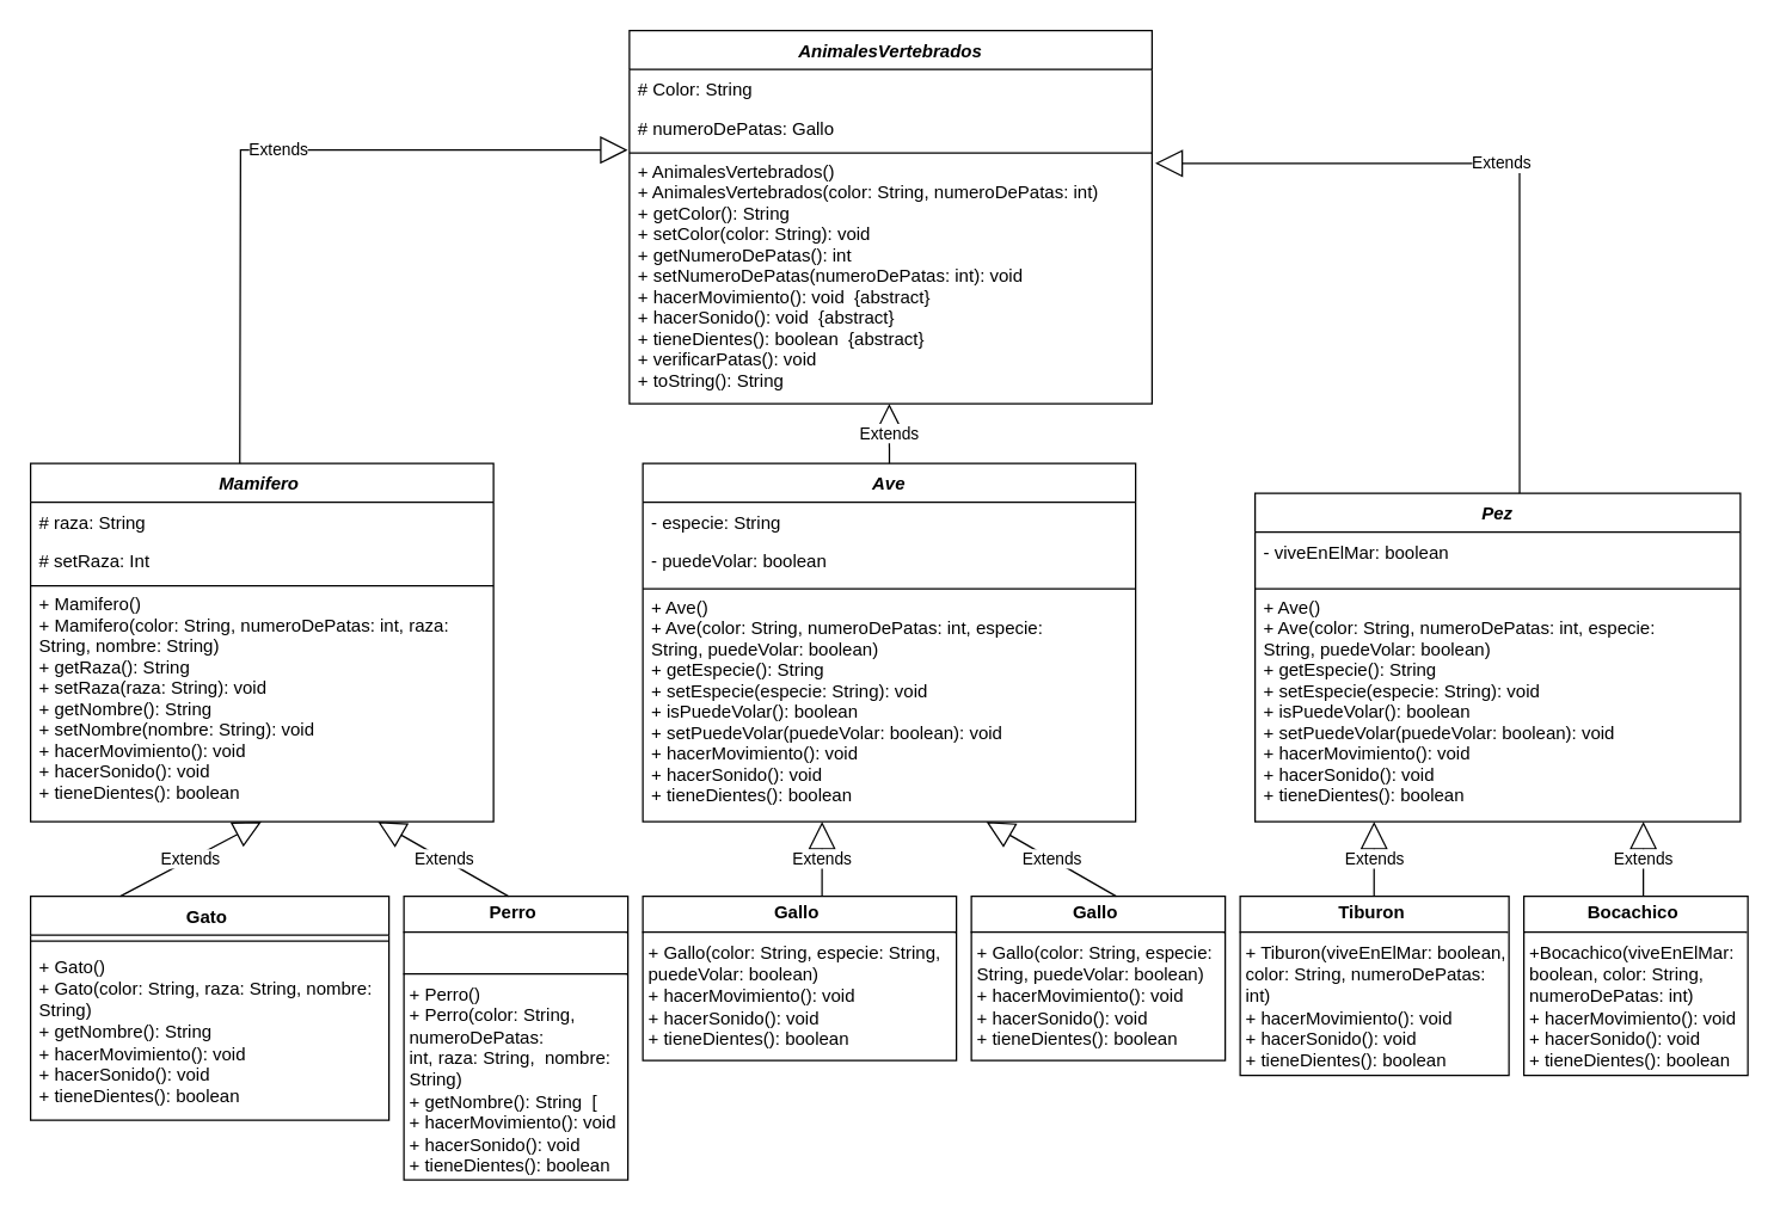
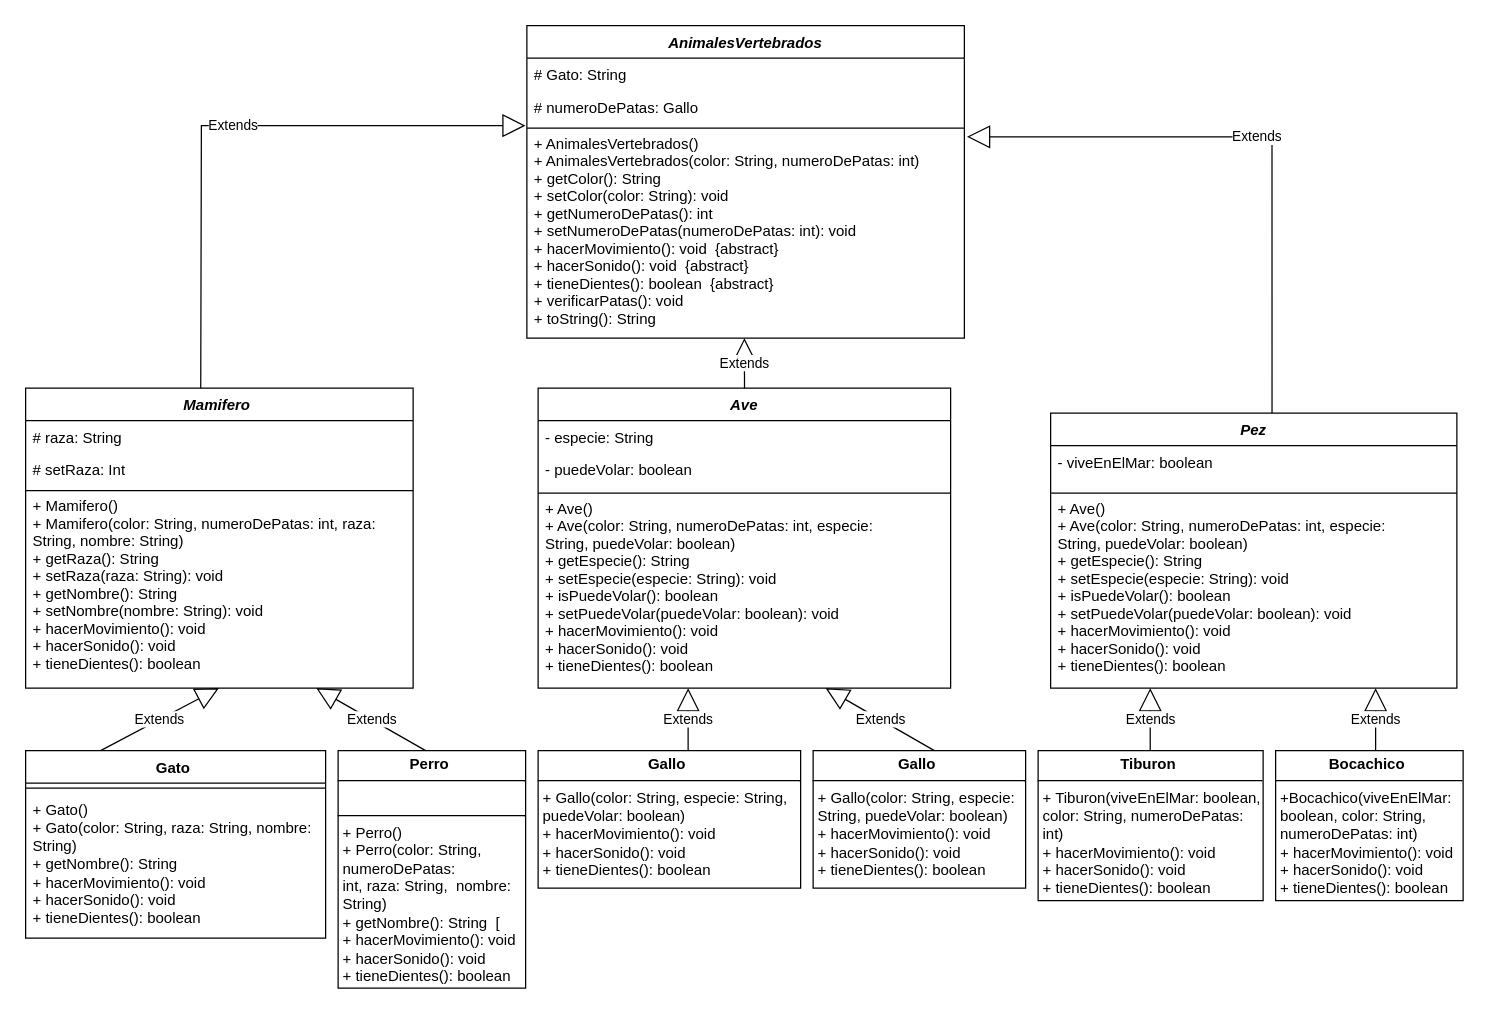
  <mxCell id="0" />
  <mxCell id="1" parent="0" />
  <mxCell id="2" value="AnimalesVertebrados" style="swimlane;fontStyle=3;align=center;verticalAlign=top;childLayout=stackLayout;horizontal=1;startSize=26;horizontalStack=0;resizeParent=1;resizeLast=0;collapsible=1;marginBottom=0;rounded=0;shadow=0;strokeWidth=1;" parent="1" vertex="1"><mxGeometry x="421" y="20" width="350" height="250" as="geometry"><mxRectangle x="230" y="140" width="160" height="26" as="alternateBounds" /></mxGeometry></mxCell>
- <mxCell id="3" value="# Color: String" style="text;align=left;verticalAlign=top;spacingLeft=4;spacingRight=4;overflow=hidden;rotatable=0;points=[[0,0.5],[1,0.5]];portConstraint=eastwest;fontStyle=0" parent="2" vertex="1"><mxGeometry y="26" width="350" height="26" as="geometry" /></mxCell>
+ <mxCell id="3" value="# Gato: String" style="text;align=left;verticalAlign=top;spacingLeft=4;spacingRight=4;overflow=hidden;rotatable=0;points=[[0,0.5],[1,0.5]];portConstraint=eastwest;fontStyle=0" parent="2" vertex="1"><mxGeometry y="26" width="350" height="26" as="geometry" /></mxCell>
  <mxCell id="4" value="# numeroDePatas: Gallo" style="text;align=left;verticalAlign=top;spacingLeft=4;spacingRight=4;overflow=hidden;rotatable=0;points=[[0,0.5],[1,0.5]];portConstraint=eastwest;rounded=0;shadow=0;html=0;fontColor=default;labelBackgroundColor=none;textShadow=0;fontStyle=0" parent="2" vertex="1"><mxGeometry y="52" width="350" height="26" as="geometry" /></mxCell>
  <mxCell id="5" value="" style="line;html=1;strokeWidth=1;align=left;verticalAlign=middle;spacingTop=-1;spacingLeft=3;spacingRight=3;rotatable=0;labelPosition=right;points=[];portConstraint=eastwest;fontStyle=0" parent="2" vertex="1"><mxGeometry y="78" width="350" height="8" as="geometry" /></mxCell>
  <mxCell id="6" value="+ AnimalesVertebrados()&#10;+ AnimalesVertebrados(color: String, numeroDePatas: int)&#10;+ getColor(): String&#10;+ setColor(color: String): void&#10;+ getNumeroDePatas(): int&#10;+ setNumeroDePatas(numeroDePatas: int): void&#10;+ hacerMovimiento(): void  {abstract}&#10;+ hacerSonido(): void  {abstract}&#10;+ tieneDientes(): boolean  {abstract}&#10;+ verificarPatas(): void&#10;+ toString(): String" style="text;align=left;verticalAlign=top;spacingLeft=4;spacingRight=2;overflow=hidden;rotatable=0;points=[[0,0.5],[1,0.5]];portConstraint=eastwest;fontStyle=0;spacingTop=-5;spacing=2;" parent="2" vertex="1"><mxGeometry y="86" width="350" height="164" as="geometry" /></mxCell>
  <mxCell id="7" value="Mamifero " style="swimlane;fontStyle=3;align=center;verticalAlign=top;childLayout=stackLayout;horizontal=1;startSize=26;horizontalStack=0;resizeParent=1;resizeLast=0;collapsible=1;marginBottom=0;rounded=0;shadow=0;strokeWidth=1;" vertex="1" parent="1"><mxGeometry x="20" y="310" width="310" height="240" as="geometry"><mxRectangle x="230" y="140" width="160" height="26" as="alternateBounds" /></mxGeometry></mxCell>
  <mxCell id="8" value="# raza: String" style="text;align=left;verticalAlign=top;spacingLeft=4;spacingRight=4;overflow=hidden;rotatable=0;points=[[0,0.5],[1,0.5]];portConstraint=eastwest;fontStyle=0" vertex="1" parent="7"><mxGeometry y="26" width="310" height="26" as="geometry" /></mxCell>
  <mxCell id="9" value="# setRaza: Int" style="text;align=left;verticalAlign=top;spacingLeft=4;spacingRight=4;overflow=hidden;rotatable=0;points=[[0,0.5],[1,0.5]];portConstraint=eastwest;rounded=0;shadow=0;html=0;fontColor=default;labelBackgroundColor=none;textShadow=0;fontStyle=0" vertex="1" parent="7"><mxGeometry y="52" width="310" height="26" as="geometry" /></mxCell>
  <mxCell id="10" value="" style="line;html=1;strokeWidth=1;align=left;verticalAlign=middle;spacingTop=-1;spacingLeft=3;spacingRight=3;rotatable=0;labelPosition=right;points=[];portConstraint=eastwest;fontStyle=0" vertex="1" parent="7"><mxGeometry y="78" width="310" height="8" as="geometry" /></mxCell>
  <mxCell id="11" value="+ Mamifero()&#10;+ Mamifero(color: String, numeroDePatas: int, raza: &#10;String, nombre: String)&#10;+ getRaza(): String&#10;+ setRaza(raza: String): void&#10;+ getNombre(): String&#10;+ setNombre(nombre: String): void&#10;+ hacerMovimiento(): void  &#10;+ hacerSonido(): void &#10;+ tieneDientes(): boolean  " style="text;align=left;verticalAlign=top;spacingLeft=4;spacingRight=2;overflow=hidden;rotatable=0;points=[[0,0.5],[1,0.5]];portConstraint=eastwest;fontStyle=0;spacingTop=-5;spacing=2;" vertex="1" parent="7"><mxGeometry y="86" width="310" height="144" as="geometry" /></mxCell>
  <mxCell id="12" value="Ave" style="swimlane;fontStyle=3;align=center;verticalAlign=top;childLayout=stackLayout;horizontal=1;startSize=26;horizontalStack=0;resizeParent=1;resizeLast=0;collapsible=1;marginBottom=0;rounded=0;shadow=0;strokeWidth=1;" vertex="1" parent="1"><mxGeometry x="430" y="310" width="330" height="240" as="geometry"><mxRectangle x="230" y="140" width="160" height="26" as="alternateBounds" /></mxGeometry></mxCell>
  <mxCell id="13" value="- especie: String&#10;" style="text;align=left;verticalAlign=top;spacingLeft=4;spacingRight=4;overflow=hidden;rotatable=0;points=[[0,0.5],[1,0.5]];portConstraint=eastwest;fontStyle=0" vertex="1" parent="12"><mxGeometry y="26" width="330" height="26" as="geometry" /></mxCell>
  <mxCell id="14" value="- puedeVolar: boolean&#10;" style="text;align=left;verticalAlign=top;spacingLeft=4;spacingRight=4;overflow=hidden;rotatable=0;points=[[0,0.5],[1,0.5]];portConstraint=eastwest;rounded=0;shadow=0;html=0;fontColor=default;labelBackgroundColor=none;textShadow=0;fontStyle=0" vertex="1" parent="12"><mxGeometry y="52" width="330" height="28" as="geometry" /></mxCell>
  <mxCell id="15" value="" style="line;html=1;strokeWidth=1;align=left;verticalAlign=middle;spacingTop=-1;spacingLeft=3;spacingRight=3;rotatable=0;labelPosition=right;points=[];portConstraint=eastwest;fontStyle=0" vertex="1" parent="12"><mxGeometry y="80" width="330" height="8" as="geometry" /></mxCell>
  <mxCell id="16" value="+ Ave()&#10;+ Ave(color: String, numeroDePatas: int, especie: &#10;String, puedeVolar: boolean)&#10;+ getEspecie(): String&#10;+ setEspecie(especie: String): void&#10;+ isPuedeVolar(): boolean&#10;+ setPuedeVolar(puedeVolar: boolean): void&#10;+ hacerMovimiento(): void &#10;+ hacerSonido(): void &#10;+ tieneDientes(): boolean  " style="text;align=left;verticalAlign=top;spacingLeft=4;spacingRight=2;overflow=hidden;rotatable=0;points=[[0,0.5],[1,0.5]];portConstraint=eastwest;fontStyle=0;spacingTop=-5;spacing=2;" vertex="1" parent="12"><mxGeometry y="88" width="330" height="152" as="geometry" /></mxCell>
  <mxCell id="17" value="Pez" style="swimlane;fontStyle=3;align=center;verticalAlign=top;childLayout=stackLayout;horizontal=1;startSize=26;horizontalStack=0;resizeParent=1;resizeLast=0;collapsible=1;marginBottom=0;rounded=0;shadow=0;strokeWidth=1;" vertex="1" parent="1"><mxGeometry x="840" y="330" width="325" height="220" as="geometry"><mxRectangle x="800" y="300" width="160" height="26" as="alternateBounds" /></mxGeometry></mxCell>
  <mxCell id="18" value="- viveEnElMar: boolean" style="text;align=left;verticalAlign=top;spacingLeft=4;spacingRight=4;overflow=hidden;rotatable=0;points=[[0,0.5],[1,0.5]];portConstraint=eastwest;fontStyle=0" vertex="1" parent="17"><mxGeometry y="26" width="325" height="34" as="geometry" /></mxCell>
  <mxCell id="19" value="" style="line;html=1;strokeWidth=1;align=left;verticalAlign=middle;spacingTop=-1;spacingLeft=3;spacingRight=3;rotatable=0;labelPosition=right;points=[];portConstraint=eastwest;fontStyle=0" vertex="1" parent="17"><mxGeometry y="60" width="325" height="8" as="geometry" /></mxCell>
  <mxCell id="20" value="+ Ave()&#10;+ Ave(color: String, numeroDePatas: int, especie: &#10;String, puedeVolar: boolean)&#10;+ getEspecie(): String&#10;+ setEspecie(especie: String): void&#10;+ isPuedeVolar(): boolean&#10;+ setPuedeVolar(puedeVolar: boolean): void&#10;+ hacerMovimiento(): void &#10;+ hacerSonido(): void  &#10;+ tieneDientes(): boolean " style="text;align=left;verticalAlign=top;spacingLeft=4;spacingRight=2;overflow=hidden;rotatable=0;points=[[0,0.5],[1,0.5]];portConstraint=eastwest;fontStyle=0;spacingTop=-5;spacing=2;" vertex="1" parent="17"><mxGeometry y="68" width="325" height="152" as="geometry" /></mxCell>
  <mxCell id="21" value="Extends" style="endArrow=block;endSize=16;endFill=0;html=1;rounded=0;" edge="1" parent="1"><mxGeometry width="160" relative="1" as="geometry"><mxPoint x="595.1" y="310" as="sourcePoint" /><mxPoint x="595" y="270" as="targetPoint" /><mxPoint as="offset" /></mxGeometry></mxCell>
  <mxCell id="22" value="Extends" style="endArrow=block;endSize=16;endFill=0;html=1;rounded=0;edgeStyle=orthogonalEdgeStyle;entryX=-0.003;entryY=0.25;entryDx=0;entryDy=0;entryPerimeter=0;" edge="1" parent="1" target="5"><mxGeometry width="160" relative="1" as="geometry"><mxPoint x="160.1" y="310" as="sourcePoint" /><mxPoint x="160" y="110" as="targetPoint" /></mxGeometry></mxCell>
  <mxCell id="23" value="Extends" style="endArrow=block;endSize=16;endFill=0;html=1;rounded=0;edgeStyle=orthogonalEdgeStyle;entryX=1.006;entryY=0.018;entryDx=0;entryDy=0;entryPerimeter=0;exitX=0.545;exitY=0;exitDx=0;exitDy=0;exitPerimeter=0;" edge="1" parent="1" source="17" target="6"><mxGeometry width="160" relative="1" as="geometry"><mxPoint x="850" y="260" as="sourcePoint" /><mxPoint x="1109.9" y="50" as="targetPoint" /></mxGeometry></mxCell>
  <mxCell id="24" value="Gato&amp;nbsp;" style="swimlane;fontStyle=1;align=center;verticalAlign=top;childLayout=stackLayout;horizontal=1;startSize=26;horizontalStack=0;resizeParent=1;resizeParentMax=0;resizeLast=0;collapsible=1;marginBottom=0;whiteSpace=wrap;html=1;" vertex="1" parent="1"><mxGeometry x="20" y="600" width="240" height="150" as="geometry" /></mxCell>
  <mxCell id="25" value="" style="line;strokeWidth=1;fillColor=none;align=left;verticalAlign=middle;spacingTop=-1;spacingLeft=3;spacingRight=3;rotatable=0;labelPosition=right;points=[];portConstraint=eastwest;strokeColor=inherit;" vertex="1" parent="24"><mxGeometry y="26" width="240" height="8" as="geometry" /></mxCell>
  <mxCell id="26" value="&lt;div&gt;+ Gato()&lt;/div&gt;&lt;div&gt;+ Gato(color: String, raza: String, nombre:&amp;nbsp;&lt;/div&gt;&lt;div&gt;String)&lt;/div&gt;&lt;div&gt;+ getNombre(): String&amp;nbsp;&amp;nbsp;&lt;/div&gt;&lt;div&gt;+&amp;nbsp;&lt;span style=&quot;background-color: transparent; color: light-dark(rgb(0, 0, 0), rgb(255, 255, 255));&quot;&gt;hacerMovimiento(): void&amp;nbsp;&lt;/span&gt;&lt;/div&gt;&lt;div&gt;+&amp;nbsp;&lt;span style=&quot;background-color: transparent; color: light-dark(rgb(0, 0, 0), rgb(255, 255, 255));&quot;&gt;hacerSonido(): void&amp;nbsp;&lt;/span&gt;&lt;/div&gt;&lt;div&gt;+&amp;nbsp;&lt;span style=&quot;background-color: transparent; color: light-dark(rgb(0, 0, 0), rgb(255, 255, 255));&quot;&gt;tieneDientes(): boolean&lt;/span&gt;&lt;/div&gt;" style="text;strokeColor=none;fillColor=none;align=left;verticalAlign=top;spacingLeft=4;spacingRight=4;overflow=hidden;rotatable=0;points=[[0,0.5],[1,0.5]];portConstraint=eastwest;whiteSpace=wrap;html=1;" vertex="1" parent="24"><mxGeometry y="34" width="240" height="116" as="geometry" /></mxCell>
  <mxCell id="27" value="&lt;p style=&quot;margin:0px;margin-top:4px;text-align:center;&quot;&gt;&lt;b&gt;Perro&amp;nbsp;&lt;/b&gt;&lt;/p&gt;&lt;hr size=&quot;1&quot; style=&quot;border-style:solid;&quot;&gt;&lt;p style=&quot;margin:0px;margin-left:4px;&quot;&gt;&lt;br&gt;&lt;/p&gt;&lt;hr size=&quot;1&quot; style=&quot;border-style:solid;&quot;&gt;&lt;p style=&quot;margin:0px;margin-left:4px;&quot;&gt;+ Perro()&lt;/p&gt;&lt;p style=&quot;margin:0px;margin-left:4px;&quot;&gt;+ Perro(color: String, numeroDePatas:&amp;nbsp;&lt;/p&gt;&lt;p style=&quot;margin:0px;margin-left:4px;&quot;&gt;int, raza:&amp;nbsp;&lt;span style=&quot;background-color: transparent; color: light-dark(rgb(0, 0, 0), rgb(255, 255, 255));&quot;&gt;String,&amp;nbsp;&amp;nbsp;&lt;/span&gt;&lt;span style=&quot;background-color: transparent; color: light-dark(rgb(0, 0, 0), rgb(255, 255, 255));&quot;&gt;nombre: String)&lt;/span&gt;&lt;/p&gt;&lt;p style=&quot;margin:0px;margin-left:4px;&quot;&gt;+ getNombre(): String&amp;nbsp; [&lt;/p&gt;&lt;p style=&quot;margin:0px;margin-left:4px;&quot;&gt;+ hacerMovimiento(): void&amp;nbsp;&lt;/p&gt;&lt;p style=&quot;margin:0px;margin-left:4px;&quot;&gt;&lt;span style=&quot;background-color: transparent; color: light-dark(rgb(0, 0, 0), rgb(255, 255, 255));&quot;&gt;+ hacerSonido(): void&amp;nbsp;&lt;/span&gt;&lt;/p&gt;&lt;p style=&quot;margin:0px;margin-left:4px;&quot;&gt;+ tieneDientes(): boolean&amp;nbsp;&lt;/p&gt;" style="verticalAlign=top;align=left;overflow=fill;html=1;whiteSpace=wrap;" vertex="1" parent="1"><mxGeometry x="270" y="600" width="150" height="190" as="geometry" /></mxCell>
  <mxCell id="28" value="Extends" style="endArrow=block;endSize=16;endFill=0;html=1;rounded=0;exitX=0.25;exitY=0;exitDx=0;exitDy=0;" edge="1" parent="1" source="24"><mxGeometry width="160" relative="1" as="geometry"><mxPoint x="174.68" y="590" as="sourcePoint" /><mxPoint x="174.58" y="550" as="targetPoint" /><mxPoint as="offset" /></mxGeometry></mxCell>
  <mxCell id="29" value="Extends" style="endArrow=block;endSize=16;endFill=0;html=1;rounded=0;exitX=0.25;exitY=0;exitDx=0;exitDy=0;entryX=0.75;entryY=1;entryDx=0;entryDy=0;" edge="1" parent="1" target="7"><mxGeometry width="160" relative="1" as="geometry"><mxPoint x="340" y="600" as="sourcePoint" /><mxPoint x="434.58" y="550" as="targetPoint" /><mxPoint as="offset" /></mxGeometry></mxCell>
  <mxCell id="30" value="&lt;p style=&quot;margin:0px;margin-top:4px;text-align:center;&quot;&gt;&lt;/p&gt;&lt;p style=&quot;margin:0px;margin-left:4px;&quot;&gt;&lt;/p&gt;&lt;div style=&quot;text-align: center;&quot;&gt;&lt;span style=&quot;background-color: transparent;&quot;&gt;&lt;b&gt;Gallo&amp;nbsp;&lt;/b&gt;&lt;/span&gt;&lt;/div&gt;&lt;hr size=&quot;1&quot; style=&quot;border-style:solid;&quot;&gt;&lt;p style=&quot;margin:0px;margin-left:4px;&quot;&gt;+ Gallo(color: String, especie: String, puedeVolar: boolean)&lt;/p&gt;&lt;p style=&quot;margin:0px;margin-left:4px;&quot;&gt;+ hacerMovimiento(): void&amp;nbsp;&lt;/p&gt;&lt;p style=&quot;margin:0px;margin-left:4px;&quot;&gt;+ hacerSonido(): void&amp;nbsp;&lt;/p&gt;&lt;p style=&quot;margin:0px;margin-left:4px;&quot;&gt;+ tieneDientes(): boolean&amp;nbsp;&amp;nbsp;&lt;/p&gt;" style="verticalAlign=top;align=left;overflow=fill;html=1;whiteSpace=wrap;" vertex="1" parent="1"><mxGeometry x="430" y="600" width="210" height="110" as="geometry" /></mxCell>
  <mxCell id="31" value="&lt;p style=&quot;margin:0px;margin-top:4px;text-align:center;&quot;&gt;&lt;/p&gt;&lt;p style=&quot;margin:0px;margin-left:4px;&quot;&gt;&lt;/p&gt;&lt;div style=&quot;text-align: center;&quot;&gt;&lt;span style=&quot;background-color: transparent;&quot;&gt;&lt;b&gt;Gallo&amp;nbsp;&lt;/b&gt;&lt;/span&gt;&lt;/div&gt;&lt;hr size=&quot;1&quot; style=&quot;border-style:solid;&quot;&gt;&lt;p style=&quot;margin:0px;margin-left:4px;&quot;&gt;+ Gallo(color: String, especie: String, puedeVolar: boolean)&lt;/p&gt;&lt;p style=&quot;margin:0px;margin-left:4px;&quot;&gt;+ hacerMovimiento(): void&amp;nbsp;&lt;/p&gt;&lt;p style=&quot;margin:0px;margin-left:4px;&quot;&gt;+ hacerSonido(): void&amp;nbsp;&lt;/p&gt;&lt;p style=&quot;margin:0px;margin-left:4px;&quot;&gt;+ tieneDientes(): boolean&amp;nbsp;&amp;nbsp;&lt;/p&gt;" style="verticalAlign=top;align=left;overflow=fill;html=1;whiteSpace=wrap;" vertex="1" parent="1"><mxGeometry x="650" y="600" width="170" height="110" as="geometry" /></mxCell>
  <mxCell id="32" value="Extends" style="endArrow=block;endSize=16;endFill=0;html=1;rounded=0;exitX=0.25;exitY=0;exitDx=0;exitDy=0;entryX=0.75;entryY=1;entryDx=0;entryDy=0;" edge="1" parent="1"><mxGeometry width="160" relative="1" as="geometry"><mxPoint x="747" y="600" as="sourcePoint" /><mxPoint x="660" y="550" as="targetPoint" /><mxPoint as="offset" /></mxGeometry></mxCell>
  <mxCell id="33" value="Extends" style="endArrow=block;endSize=16;endFill=0;html=1;rounded=0;exitX=0.25;exitY=0;exitDx=0;exitDy=0;" edge="1" parent="1"><mxGeometry width="160" relative="1" as="geometry"><mxPoint x="550" y="600" as="sourcePoint" /><mxPoint x="550" y="550" as="targetPoint" /><mxPoint as="offset" /></mxGeometry></mxCell>
  <mxCell id="34" value="&lt;p style=&quot;margin:0px;margin-top:4px;text-align:center;&quot;&gt;&lt;/p&gt;&lt;p style=&quot;margin:0px;margin-left:4px;&quot;&gt;&lt;/p&gt;&lt;div style=&quot;text-align: center;&quot;&gt;&lt;span style=&quot;background-color: transparent; text-align: left;&quot;&gt;&lt;b&gt;Tiburon&amp;nbsp;&lt;/b&gt;&lt;/span&gt;&lt;/div&gt;&lt;hr size=&quot;1&quot; style=&quot;border-style:solid;&quot;&gt;&lt;p style=&quot;margin:0px;margin-left:4px;&quot;&gt;+ Tiburon(viveEnElMar: boolean, color: String, numeroDePatas: int)&lt;/p&gt;&lt;p style=&quot;margin:0px;margin-left:4px;&quot;&gt;&lt;span style=&quot;background-color: transparent; color: light-dark(rgb(0, 0, 0), rgb(255, 255, 255));&quot;&gt;+ hacerMovimiento(): void&amp;nbsp;&amp;nbsp;&lt;/span&gt;&lt;/p&gt;&lt;p style=&quot;margin:0px;margin-left:4px;&quot;&gt;+ hacerSonido(): void&amp;nbsp;&lt;/p&gt;&lt;p style=&quot;margin:0px;margin-left:4px;&quot;&gt;&lt;span style=&quot;background-color: transparent; color: light-dark(rgb(0, 0, 0), rgb(255, 255, 255));&quot;&gt;+ tieneDientes(): boolean&lt;/span&gt;&lt;span style=&quot;background-color: transparent; color: light-dark(rgb(0, 0, 0), rgb(255, 255, 255));&quot;&gt;&amp;nbsp;&amp;nbsp;&lt;/span&gt;&lt;/p&gt;&lt;p style=&quot;margin:0px;margin-left:4px;&quot;&gt;&lt;span style=&quot;background-color: transparent; color: light-dark(rgb(0, 0, 0), rgb(255, 255, 255));&quot;&gt;&lt;br&gt;&lt;/span&gt;&lt;/p&gt;" style="verticalAlign=top;align=left;overflow=fill;html=1;whiteSpace=wrap;" vertex="1" parent="1"><mxGeometry x="830" y="600" width="180" height="120" as="geometry" /></mxCell>
  <mxCell id="35" value="&lt;p style=&quot;margin:0px;margin-top:4px;text-align:center;&quot;&gt;&lt;/p&gt;&lt;p style=&quot;margin:0px;margin-left:4px;&quot;&gt;&lt;/p&gt;&lt;div style=&quot;text-align: center;&quot;&gt;&lt;span style=&quot;background-color: transparent; text-align: left;&quot;&gt;&lt;b&gt;Bocachico&amp;nbsp;&lt;/b&gt;&lt;/span&gt;&lt;/div&gt;&lt;hr size=&quot;1&quot; style=&quot;border-style:solid;&quot;&gt;&lt;p style=&quot;margin:0px;margin-left:4px;&quot;&gt;+Bocachico(viveEnElMar: boolean, color: String, numeroDePatas: int)&lt;/p&gt;&lt;p style=&quot;margin:0px;margin-left:4px;&quot;&gt;&lt;span style=&quot;background-color: transparent; color: light-dark(rgb(0, 0, 0), rgb(255, 255, 255));&quot;&gt;+ hacerMovimiento(): void&amp;nbsp;&amp;nbsp;&lt;/span&gt;&lt;/p&gt;&lt;p style=&quot;margin:0px;margin-left:4px;&quot;&gt;+ hacerSonido(): void&lt;/p&gt;&lt;p style=&quot;margin:0px;margin-left:4px;&quot;&gt;&lt;span style=&quot;background-color: transparent;&quot;&gt;+ tieneDientes(): boolean&amp;nbsp;&amp;nbsp;&lt;/span&gt;&lt;/p&gt;" style="verticalAlign=top;align=left;overflow=fill;html=1;whiteSpace=wrap;" vertex="1" parent="1"><mxGeometry x="1020" y="600" width="150" height="120" as="geometry" /></mxCell>
  <mxCell id="36" value="Extends" style="endArrow=block;endSize=16;endFill=0;html=1;rounded=0;exitX=0.25;exitY=0;exitDx=0;exitDy=0;" edge="1" parent="1"><mxGeometry width="160" relative="1" as="geometry"><mxPoint x="919.68" y="600" as="sourcePoint" /><mxPoint x="919.68" y="550" as="targetPoint" /><mxPoint as="offset" /></mxGeometry></mxCell>
  <mxCell id="37" value="Extends" style="endArrow=block;endSize=16;endFill=0;html=1;rounded=0;exitX=0.25;exitY=0;exitDx=0;exitDy=0;" edge="1" parent="1"><mxGeometry width="160" relative="1" as="geometry"><mxPoint x="1100" y="600" as="sourcePoint" /><mxPoint x="1100" y="550" as="targetPoint" /><mxPoint as="offset" /></mxGeometry></mxCell>
